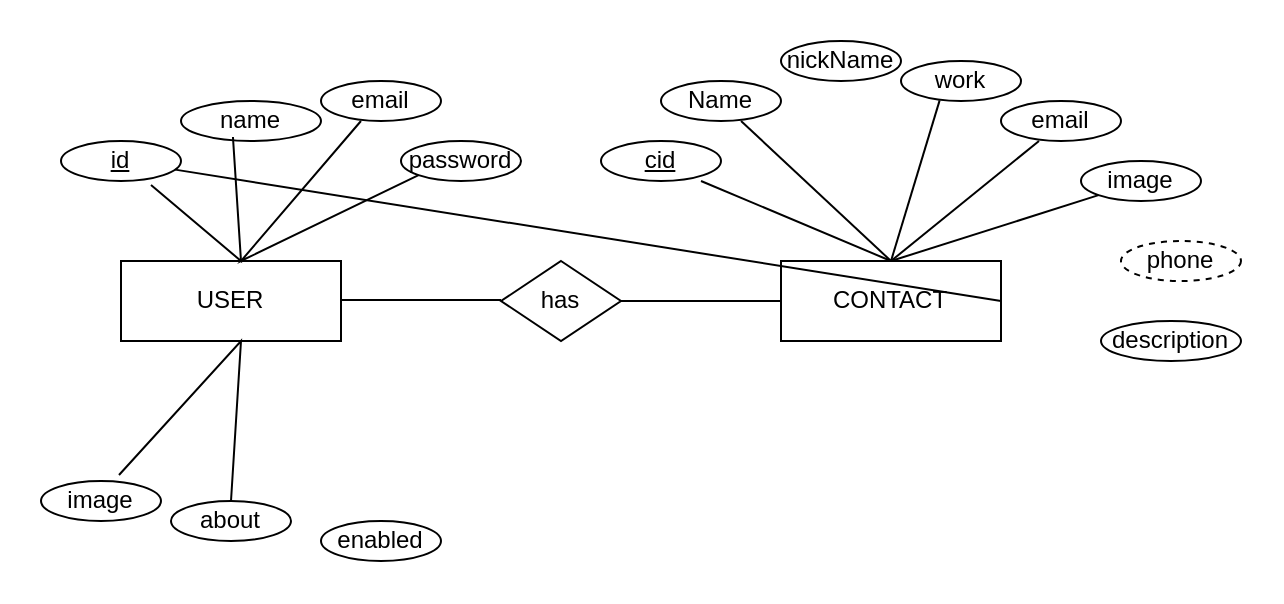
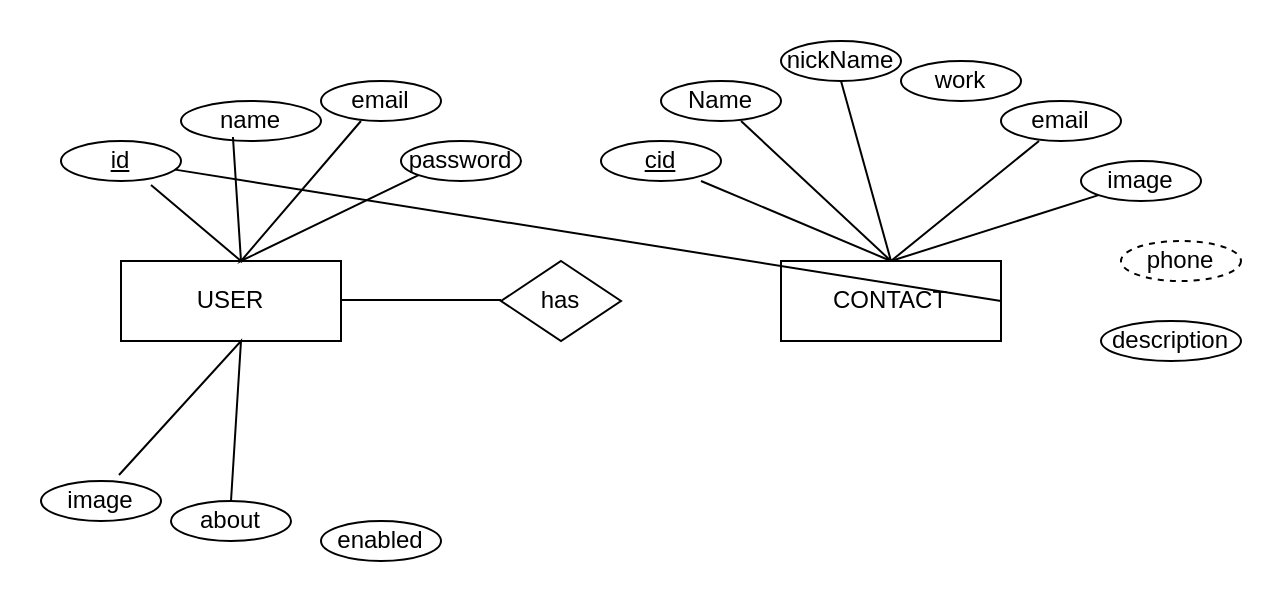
  <mxCell id="0" />
  <mxCell id="1" parent="0" />
  <mxCell id="2" value="USER" style="rounded=0;whiteSpace=wrap;html=1;" vertex="1" parent="1"><mxGeometry x="60" y="130" width="110" height="40" as="geometry" /></mxCell>
  <mxCell id="3" value="CONTACT" style="rounded=0;whiteSpace=wrap;html=1;" vertex="1" parent="1"><mxGeometry x="390" y="130" width="110" height="40" as="geometry" /></mxCell>
  <mxCell id="4" value="has" style="rhombus;whiteSpace=wrap;html=1;" vertex="1" parent="1"><mxGeometry x="250" y="130" width="60" height="40" as="geometry" /></mxCell>
  <mxCell id="5" value="&lt;u&gt;id&lt;/u&gt;" style="ellipse;whiteSpace=wrap;html=1;" vertex="1" parent="1"><mxGeometry x="30" y="70" width="60" height="20" as="geometry" /></mxCell>
  <mxCell id="6" value="name" style="ellipse;whiteSpace=wrap;html=1;" vertex="1" parent="1"><mxGeometry x="90" y="50" width="70" height="20" as="geometry" /></mxCell>
  <mxCell id="7" value="email" style="ellipse;whiteSpace=wrap;html=1;" vertex="1" parent="1"><mxGeometry x="160" y="40" width="60" height="20" as="geometry" /></mxCell>
  <mxCell id="8" value="password" style="ellipse;whiteSpace=wrap;html=1;" vertex="1" parent="1"><mxGeometry x="200" y="70" width="60" height="20" as="geometry" /></mxCell>
  <mxCell id="9" value="image" style="ellipse;whiteSpace=wrap;html=1;" vertex="1" parent="1"><mxGeometry y="240" width="60" height="20" as="geometry" x="20" /></mxCell>
  <mxCell id="10" value="about" style="ellipse;whiteSpace=wrap;html=1;" vertex="1" parent="1"><mxGeometry x="85" y="250" width="60" height="20" as="geometry" /></mxCell>
  <mxCell id="11" value="enabled" style="ellipse;whiteSpace=wrap;html=1;" vertex="1" parent="1"><mxGeometry x="160" y="260" width="60" height="20" as="geometry" /></mxCell>
  <mxCell id="12" value="" style="endArrow=none;html=1;rounded=0;entryX=0.333;entryY=1;entryDx=0;entryDy=0;entryPerimeter=0;exitX=0;exitY=1;exitDx=0;exitDy=0;" edge="1" parent="1" source="8" target="7"><mxGeometry width="50" height="50" relative="1" as="geometry"><mxPoint x="250" y="110" as="sourcePoint" /><mxPoint x="300" y="60" as="targetPoint" /><Array as="points"><mxPoint x="120" y="130" /></Array></mxGeometry></mxCell>
  <mxCell id="13" value="" style="endArrow=none;html=1;rounded=0;entryX=0.75;entryY=1.1;entryDx=0;entryDy=0;entryPerimeter=0;exitX=0.371;exitY=0.9;exitDx=0;exitDy=0;exitPerimeter=0;" edge="1" parent="1" source="6" target="5"><mxGeometry width="50" height="50" relative="1" as="geometry"><mxPoint x="260" y="120" as="sourcePoint" /><mxPoint x="190" y="70" as="targetPoint" /><Array as="points"><mxPoint x="120" y="130" /></Array></mxGeometry></mxCell>
  <mxCell id="14" value="" style="endArrow=none;html=1;rounded=0;entryX=0.65;entryY=-0.15;entryDx=0;entryDy=0;entryPerimeter=0;exitX=0.5;exitY=0;exitDx=0;exitDy=0;" edge="1" parent="1" source="10" target="9"><mxGeometry width="50" height="50" relative="1" as="geometry"><mxPoint x="250" y="150" as="sourcePoint" /><mxPoint x="180" y="100" as="targetPoint" /><Array as="points"><mxPoint x="120" y="170" /></Array></mxGeometry></mxCell>
  <mxCell id="15" value="&lt;u&gt;cid&lt;br&gt;&lt;/u&gt;" style="ellipse;whiteSpace=wrap;html=1;" vertex="1" parent="1"><mxGeometry x="300" y="70" width="60" height="20" as="geometry" /></mxCell>
  <mxCell id="16" value="Name" style="ellipse;whiteSpace=wrap;html=1;" vertex="1" parent="1"><mxGeometry x="330" y="40" width="60" height="20" as="geometry" /></mxCell>
  <mxCell id="17" value="nickName" style="ellipse;whiteSpace=wrap;html=1;" vertex="1" parent="1"><mxGeometry x="390" y="20" width="60" height="20" as="geometry" /></mxCell>
  <mxCell id="18" value="work" style="ellipse;whiteSpace=wrap;html=1;" vertex="1" parent="1"><mxGeometry x="450" y="30" width="60" height="20" as="geometry" /></mxCell>
  <mxCell id="19" value="email" style="ellipse;whiteSpace=wrap;html=1;" vertex="1" parent="1"><mxGeometry x="500" y="50" width="60" height="20" as="geometry" /></mxCell>
  <mxCell id="20" value="image" style="ellipse;whiteSpace=wrap;html=1;" vertex="1" parent="1"><mxGeometry x="540" y="80" width="60" height="20" as="geometry" /></mxCell>
  <mxCell id="21" value="phone" style="ellipse;whiteSpace=wrap;html=1;dashed=1;" vertex="1" parent="1"><mxGeometry x="560" y="120" width="60" height="20" as="geometry" /></mxCell>
  <mxCell id="22" value="description" style="ellipse;whiteSpace=wrap;html=1;" vertex="1" parent="1"><mxGeometry x="550" y="160" width="70" height="20" as="geometry" /></mxCell>
  <mxCell id="23" value="" style="endArrow=none;html=1;rounded=0;exitX=0.5;exitY=0;exitDx=0;exitDy=0;" edge="1" parent="1" source="3"><mxGeometry width="50" height="50" relative="1" as="geometry"><mxPoint x="300" y="140" as="sourcePoint" /><mxPoint x="350" y="90" as="targetPoint" /></mxGeometry></mxCell>
  <mxCell id="24" value="" style="endArrow=none;html=1;rounded=0;exitX=0.5;exitY=0;exitDx=0;exitDy=0;entryX=0.667;entryY=1;entryDx=0;entryDy=0;entryPerimeter=0;" edge="1" parent="1" source="3" target="16"><mxGeometry width="50" height="50" relative="1" as="geometry"><mxPoint x="428" y="140" as="sourcePoint" /><mxPoint x="360" y="100" as="targetPoint" /></mxGeometry></mxCell>
- <mxCell id="26" value="" style="endArrow=none;html=1;rounded=0;entryX=0.322;entryY=0.984;entryDx=0;entryDy=0;entryPerimeter=0;exitX=0.5;exitY=0;exitDx=0;exitDy=0;" edge="1" parent="1" source="3" target="18"><mxGeometry width="50" height="50" relative="1" as="geometry"><mxPoint x="420" y="130" as="sourcePoint" /><mxPoint x="430" y="50" as="targetPoint" /></mxGeometry></mxCell>
+ <mxCell id="25" value="" style="endArrow=none;html=1;rounded=0;entryX=0.5;entryY=1;entryDx=0;entryDy=0;exitX=0.5;exitY=0;exitDx=0;exitDy=0;" edge="1" parent="1" source="3" target="17"><mxGeometry width="50" height="50" relative="1" as="geometry"><mxPoint x="420" y="130" as="sourcePoint" /><mxPoint x="380" y="70" as="targetPoint" /></mxGeometry></mxCell>
  <mxCell id="27" value="" style="endArrow=none;html=1;rounded=0;entryX=0.322;entryY=0.984;entryDx=0;entryDy=0;entryPerimeter=0;exitX=0.5;exitY=0;exitDx=0;exitDy=0;" edge="1" parent="1" source="3"><mxGeometry width="50" height="50" relative="1" as="geometry"><mxPoint x="470" y="150" as="sourcePoint" /><mxPoint x="519" y="70" as="targetPoint" /></mxGeometry></mxCell>
  <mxCell id="28" value="" style="endArrow=none;html=1;rounded=0;entryX=0;entryY=1;entryDx=0;entryDy=0;" edge="1" parent="1" target="20"><mxGeometry width="50" height="50" relative="1" as="geometry"><mxPoint x="445" y="130" as="sourcePoint" /><mxPoint x="529" y="80" as="targetPoint" /></mxGeometry></mxCell>
  <mxCell id="29" value="" style="endArrow=none;html=1;rounded=0;exitX=1;exitY=0.5;exitDx=0;exitDy=0;" edge="1" parent="1" source="3" target="5"><mxGeometry width="50" height="50" relative="1" as="geometry"><mxPoint x="510" y="150" as="sourcePoint" /><mxPoint x="559" y="107" as="targetPoint" /></mxGeometry></mxCell>
- <mxCell id="30" value="" style="endArrow=none;html=1;rounded=0;exitX=0;exitY=0.5;exitDx=0;exitDy=0;" edge="1" parent="1" source="3" target="4"><mxGeometry width="50" height="50" relative="1" as="geometry"><mxPoint x="455" y="140" as="sourcePoint" /><mxPoint x="360" y="100" as="targetPoint" /></mxGeometry></mxCell>
  <mxCell id="31" value="" style="endArrow=none;html=1;rounded=0;exitX=0;exitY=0.5;exitDx=0;exitDy=0;" edge="1" parent="1"><mxGeometry width="50" height="50" relative="1" as="geometry"><mxPoint x="250" y="149.5" as="sourcePoint" /><mxPoint x="170" y="149.5" as="targetPoint" /></mxGeometry></mxCell>
